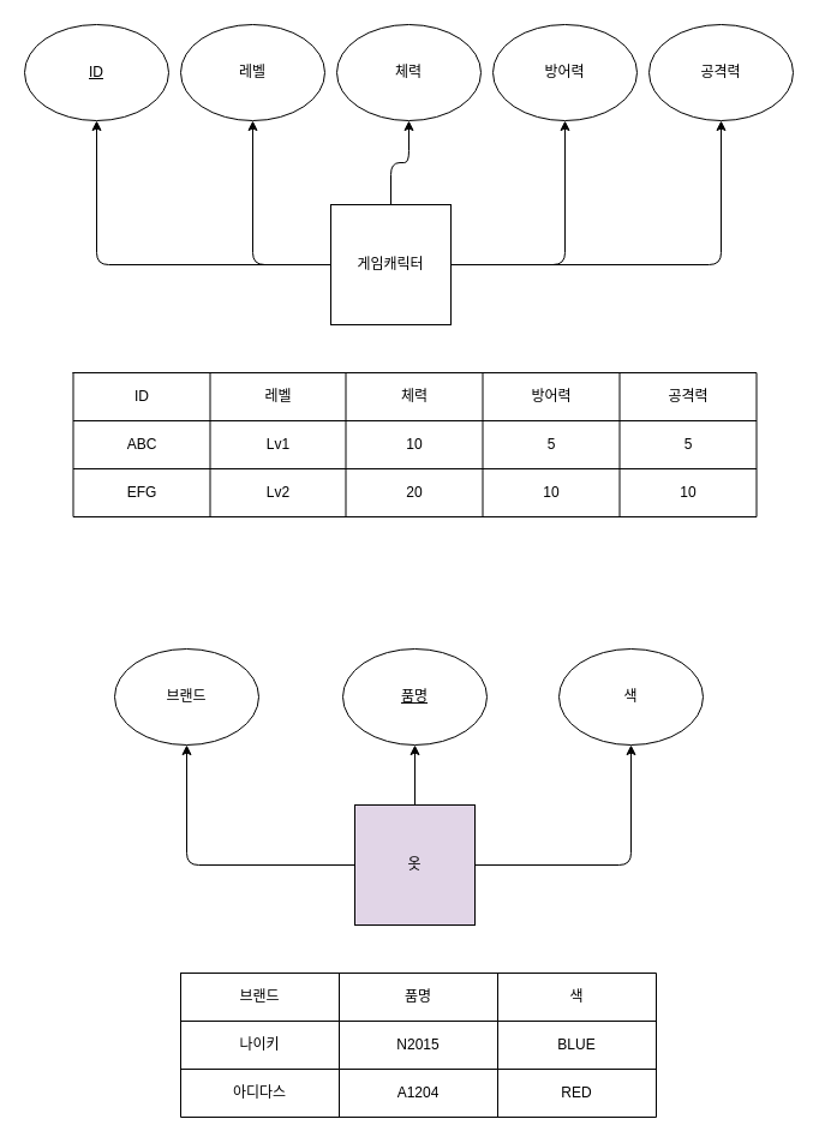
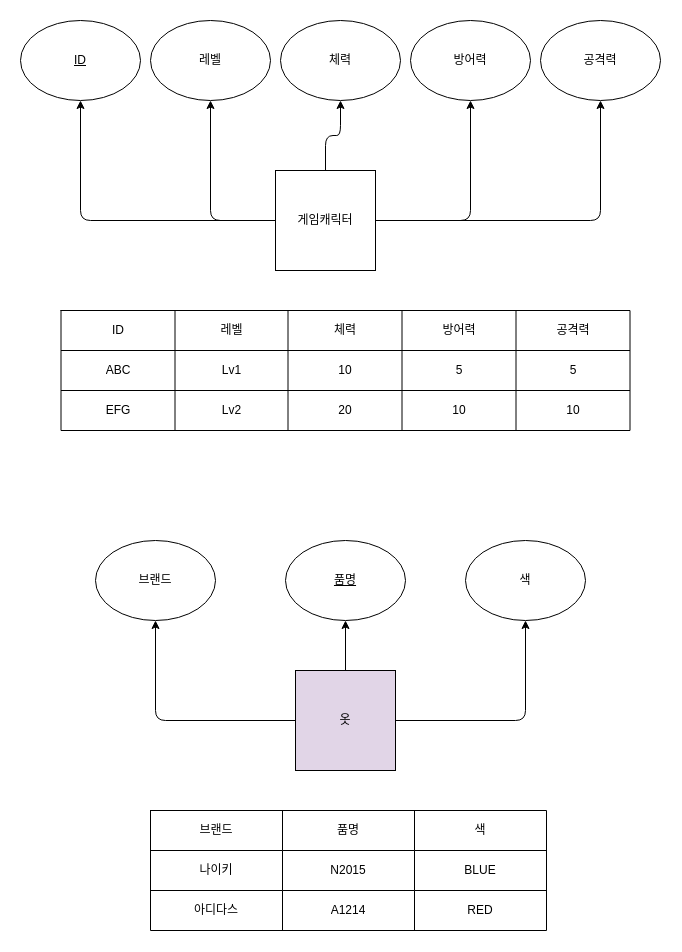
  <mxCell id="0" />
  <mxCell id="1" parent="0" />
  <mxCell id="2" style="edgeStyle=orthogonalEdgeStyle;rounded=1;sketch=0;orthogonalLoop=1;jettySize=auto;html=1;entryX=0.5;entryY=1;entryDx=0;entryDy=0;" parent="1" source="7" target="8" edge="1"><mxGeometry relative="1" as="geometry" /></mxCell>
  <mxCell id="3" style="edgeStyle=orthogonalEdgeStyle;rounded=1;sketch=0;orthogonalLoop=1;jettySize=auto;html=1;entryX=0.5;entryY=1;entryDx=0;entryDy=0;" parent="1" source="7" target="10" edge="1"><mxGeometry relative="1" as="geometry" /></mxCell>
  <mxCell id="4" style="edgeStyle=orthogonalEdgeStyle;rounded=1;sketch=0;orthogonalLoop=1;jettySize=auto;html=1;entryX=0.5;entryY=1;entryDx=0;entryDy=0;" parent="1" source="7" target="11" edge="1"><mxGeometry relative="1" as="geometry" /></mxCell>
  <mxCell id="5" style="edgeStyle=orthogonalEdgeStyle;rounded=1;sketch=0;orthogonalLoop=1;jettySize=auto;html=1;" parent="1" source="7" target="9" edge="1"><mxGeometry relative="1" as="geometry" /></mxCell>
  <mxCell id="6" style="edgeStyle=orthogonalEdgeStyle;rounded=1;sketch=0;orthogonalLoop=1;jettySize=auto;html=1;entryX=0.5;entryY=1;entryDx=0;entryDy=0;" parent="1" source="7" target="12" edge="1"><mxGeometry relative="1" as="geometry" /></mxCell>
  <mxCell id="7" value="게임캐릭터" style="whiteSpace=wrap;html=1;aspect=fixed;" parent="1" vertex="1"><mxGeometry x="275" y="170" width="100" height="100" as="geometry" /></mxCell>
  <mxCell id="8" value="레벨" style="ellipse;whiteSpace=wrap;html=1;rounded=0;sketch=0;" parent="1" vertex="1"><mxGeometry x="150" y="20" width="120" height="80" as="geometry" /></mxCell>
  <mxCell id="9" value="방어력" style="ellipse;whiteSpace=wrap;html=1;rounded=0;sketch=0;" parent="1" vertex="1"><mxGeometry x="410" y="20" width="120" height="80" as="geometry" /></mxCell>
  <mxCell id="10" value="체력" style="ellipse;whiteSpace=wrap;html=1;rounded=0;sketch=0;" parent="1" vertex="1"><mxGeometry x="280" y="20" width="120" height="80" as="geometry" /></mxCell>
  <mxCell id="11" value="ID" style="ellipse;whiteSpace=wrap;html=1;rounded=0;sketch=0;fontStyle=4" parent="1" vertex="1"><mxGeometry x="20" y="20" width="120" height="80" as="geometry" /></mxCell>
  <mxCell id="12" value="공격력" style="ellipse;whiteSpace=wrap;html=1;rounded=0;sketch=0;" parent="1" vertex="1"><mxGeometry x="540" y="20" width="120" height="80" as="geometry" /></mxCell>
  <mxCell id="13" style="edgeStyle=orthogonalEdgeStyle;rounded=1;sketch=0;orthogonalLoop=1;jettySize=auto;html=1;entryX=0.5;entryY=1;entryDx=0;entryDy=0;" parent="1" source="16" target="17" edge="1"><mxGeometry relative="1" as="geometry" /></mxCell>
  <mxCell id="14" style="edgeStyle=orthogonalEdgeStyle;rounded=1;sketch=0;orthogonalLoop=1;jettySize=auto;html=1;entryX=0.5;entryY=1;entryDx=0;entryDy=0;" parent="1" source="16" target="18" edge="1"><mxGeometry relative="1" as="geometry" /></mxCell>
  <mxCell id="15" style="edgeStyle=orthogonalEdgeStyle;rounded=1;sketch=0;orthogonalLoop=1;jettySize=auto;html=1;entryX=0.5;entryY=1;entryDx=0;entryDy=0;" parent="1" source="16" target="19" edge="1"><mxGeometry relative="1" as="geometry" /></mxCell>
  <mxCell id="16" value="옷" style="whiteSpace=wrap;html=1;aspect=fixed;rounded=0;sketch=0;fillColor=#e1d5e7;" parent="1" vertex="1"><mxGeometry x="295" y="670" width="100" height="100" as="geometry" /></mxCell>
  <mxCell id="17" value="브랜드" style="ellipse;whiteSpace=wrap;html=1;rounded=0;sketch=0;" parent="1" vertex="1"><mxGeometry x="95" y="540" width="120" height="80" as="geometry" /></mxCell>
  <mxCell id="18" value="품명" style="ellipse;whiteSpace=wrap;html=1;rounded=0;sketch=0;fontStyle=4" parent="1" vertex="1"><mxGeometry x="285" y="540" width="120" height="80" as="geometry" /></mxCell>
  <mxCell id="19" value="색" style="ellipse;whiteSpace=wrap;html=1;rounded=0;sketch=0;" parent="1" vertex="1"><mxGeometry x="465" y="540" width="120" height="80" as="geometry" /></mxCell>
  <mxCell id="20" value="" style="shape=table;html=1;whiteSpace=wrap;startSize=0;container=1;collapsible=0;childLayout=tableLayout;" parent="1" vertex="1"><mxGeometry x="60.5" y="310" width="569" height="120" as="geometry" /></mxCell>
  <mxCell id="21" value="" style="shape=partialRectangle;html=1;whiteSpace=wrap;collapsible=0;dropTarget=0;pointerEvents=0;fillColor=none;top=0;left=0;bottom=0;right=0;points=[[0,0.5],[1,0.5]];portConstraint=eastwest;" parent="20" vertex="1"><mxGeometry width="569" height="40" as="geometry" /></mxCell>
  <mxCell id="22" value="ID" style="shape=partialRectangle;html=1;whiteSpace=wrap;connectable=0;fillColor=none;top=0;left=0;bottom=0;right=0;overflow=hidden;pointerEvents=1;" parent="21" vertex="1"><mxGeometry width="114" height="40" as="geometry"><mxRectangle width="114" height="40" as="alternateBounds" /></mxGeometry></mxCell>
  <mxCell id="23" value="레벨" style="shape=partialRectangle;html=1;whiteSpace=wrap;connectable=0;fillColor=none;top=0;left=0;bottom=0;right=0;overflow=hidden;pointerEvents=1;" parent="21" vertex="1"><mxGeometry x="114" width="113" height="40" as="geometry"><mxRectangle width="113" height="40" as="alternateBounds" /></mxGeometry></mxCell>
  <mxCell id="24" value="체력" style="shape=partialRectangle;html=1;whiteSpace=wrap;connectable=0;fillColor=none;top=0;left=0;bottom=0;right=0;overflow=hidden;pointerEvents=1;" parent="21" vertex="1"><mxGeometry x="227" width="114" height="40" as="geometry"><mxRectangle width="114" height="40" as="alternateBounds" /></mxGeometry></mxCell>
  <mxCell id="25" value="방어력" style="shape=partialRectangle;html=1;whiteSpace=wrap;connectable=0;fillColor=none;top=0;left=0;bottom=0;right=0;overflow=hidden;pointerEvents=1;" parent="21" vertex="1"><mxGeometry x="341" width="114" height="40" as="geometry"><mxRectangle width="114" height="40" as="alternateBounds" /></mxGeometry></mxCell>
  <mxCell id="26" value="공격력" style="shape=partialRectangle;html=1;whiteSpace=wrap;connectable=0;fillColor=none;top=0;left=0;bottom=0;right=0;overflow=hidden;pointerEvents=1;" parent="21" vertex="1"><mxGeometry x="455" width="114" height="40" as="geometry"><mxRectangle width="114" height="40" as="alternateBounds" /></mxGeometry></mxCell>
  <mxCell id="27" value="" style="shape=partialRectangle;html=1;whiteSpace=wrap;collapsible=0;dropTarget=0;pointerEvents=0;fillColor=none;top=0;left=0;bottom=0;right=0;points=[[0,0.5],[1,0.5]];portConstraint=eastwest;" parent="20" vertex="1"><mxGeometry y="40" width="569" height="40" as="geometry" /></mxCell>
  <mxCell id="28" value="ABC" style="shape=partialRectangle;html=1;whiteSpace=wrap;connectable=0;fillColor=none;top=0;left=0;bottom=0;right=0;overflow=hidden;pointerEvents=1;" parent="27" vertex="1"><mxGeometry width="114" height="40" as="geometry"><mxRectangle width="114" height="40" as="alternateBounds" /></mxGeometry></mxCell>
  <mxCell id="29" value="Lv1" style="shape=partialRectangle;html=1;whiteSpace=wrap;connectable=0;fillColor=none;top=0;left=0;bottom=0;right=0;overflow=hidden;pointerEvents=1;" parent="27" vertex="1"><mxGeometry x="114" width="113" height="40" as="geometry"><mxRectangle width="113" height="40" as="alternateBounds" /></mxGeometry></mxCell>
  <mxCell id="30" value="10" style="shape=partialRectangle;html=1;whiteSpace=wrap;connectable=0;fillColor=none;top=0;left=0;bottom=0;right=0;overflow=hidden;pointerEvents=1;" parent="27" vertex="1"><mxGeometry x="227" width="114" height="40" as="geometry"><mxRectangle width="114" height="40" as="alternateBounds" /></mxGeometry></mxCell>
  <mxCell id="31" value="5" style="shape=partialRectangle;html=1;whiteSpace=wrap;connectable=0;fillColor=none;top=0;left=0;bottom=0;right=0;overflow=hidden;pointerEvents=1;" parent="27" vertex="1"><mxGeometry x="341" width="114" height="40" as="geometry"><mxRectangle width="114" height="40" as="alternateBounds" /></mxGeometry></mxCell>
  <mxCell id="32" value="5" style="shape=partialRectangle;html=1;whiteSpace=wrap;connectable=0;fillColor=none;top=0;left=0;bottom=0;right=0;overflow=hidden;pointerEvents=1;" parent="27" vertex="1"><mxGeometry x="455" width="114" height="40" as="geometry"><mxRectangle width="114" height="40" as="alternateBounds" /></mxGeometry></mxCell>
  <mxCell id="33" value="" style="shape=partialRectangle;html=1;whiteSpace=wrap;collapsible=0;dropTarget=0;pointerEvents=0;fillColor=none;top=0;left=0;bottom=0;right=0;points=[[0,0.5],[1,0.5]];portConstraint=eastwest;" parent="20" vertex="1"><mxGeometry y="80" width="569" height="40" as="geometry" /></mxCell>
  <mxCell id="34" value="&lt;span&gt;EFG&lt;/span&gt;" style="shape=partialRectangle;html=1;whiteSpace=wrap;connectable=0;fillColor=none;top=0;left=0;bottom=0;right=0;overflow=hidden;pointerEvents=1;" parent="33" vertex="1"><mxGeometry width="114" height="40" as="geometry"><mxRectangle width="114" height="40" as="alternateBounds" /></mxGeometry></mxCell>
  <mxCell id="35" value="Lv2" style="shape=partialRectangle;html=1;whiteSpace=wrap;connectable=0;fillColor=none;top=0;left=0;bottom=0;right=0;overflow=hidden;pointerEvents=1;" parent="33" vertex="1"><mxGeometry x="114" width="113" height="40" as="geometry"><mxRectangle width="113" height="40" as="alternateBounds" /></mxGeometry></mxCell>
  <mxCell id="36" value="20" style="shape=partialRectangle;html=1;whiteSpace=wrap;connectable=0;fillColor=none;top=0;left=0;bottom=0;right=0;overflow=hidden;pointerEvents=1;" parent="33" vertex="1"><mxGeometry x="227" width="114" height="40" as="geometry"><mxRectangle width="114" height="40" as="alternateBounds" /></mxGeometry></mxCell>
  <mxCell id="37" value="10" style="shape=partialRectangle;html=1;whiteSpace=wrap;connectable=0;fillColor=none;top=0;left=0;bottom=0;right=0;overflow=hidden;pointerEvents=1;" parent="33" vertex="1"><mxGeometry x="341" width="114" height="40" as="geometry"><mxRectangle width="114" height="40" as="alternateBounds" /></mxGeometry></mxCell>
  <mxCell id="38" value="10" style="shape=partialRectangle;html=1;whiteSpace=wrap;connectable=0;fillColor=none;top=0;left=0;bottom=0;right=0;overflow=hidden;pointerEvents=1;" parent="33" vertex="1"><mxGeometry x="455" width="114" height="40" as="geometry"><mxRectangle width="114" height="40" as="alternateBounds" /></mxGeometry></mxCell>
  <mxCell id="39" value="" style="shape=table;html=1;whiteSpace=wrap;startSize=0;container=1;collapsible=0;childLayout=tableLayout;" parent="1" vertex="1"><mxGeometry x="150" y="810" width="396" height="120" as="geometry" /></mxCell>
  <mxCell id="40" value="" style="shape=partialRectangle;html=1;whiteSpace=wrap;collapsible=0;dropTarget=0;pointerEvents=0;fillColor=none;top=0;left=0;bottom=0;right=0;points=[[0,0.5],[1,0.5]];portConstraint=eastwest;" parent="39" vertex="1"><mxGeometry width="396" height="40" as="geometry" /></mxCell>
  <mxCell id="41" value="브랜드" style="shape=partialRectangle;html=1;whiteSpace=wrap;connectable=0;fillColor=none;top=0;left=0;bottom=0;right=0;overflow=hidden;pointerEvents=1;" parent="40" vertex="1"><mxGeometry width="132" height="40" as="geometry"><mxRectangle width="132" height="40" as="alternateBounds" /></mxGeometry></mxCell>
  <mxCell id="42" value="품명" style="shape=partialRectangle;html=1;whiteSpace=wrap;connectable=0;fillColor=none;top=0;left=0;bottom=0;right=0;overflow=hidden;pointerEvents=1;" parent="40" vertex="1"><mxGeometry x="132" width="132" height="40" as="geometry"><mxRectangle width="132" height="40" as="alternateBounds" /></mxGeometry></mxCell>
  <mxCell id="43" value="색" style="shape=partialRectangle;html=1;whiteSpace=wrap;connectable=0;fillColor=none;top=0;left=0;bottom=0;right=0;overflow=hidden;pointerEvents=1;" parent="40" vertex="1"><mxGeometry x="264" width="132" height="40" as="geometry"><mxRectangle width="132" height="40" as="alternateBounds" /></mxGeometry></mxCell>
  <mxCell id="44" value="" style="shape=partialRectangle;html=1;whiteSpace=wrap;collapsible=0;dropTarget=0;pointerEvents=0;fillColor=none;top=0;left=0;bottom=0;right=0;points=[[0,0.5],[1,0.5]];portConstraint=eastwest;" parent="39" vertex="1"><mxGeometry y="40" width="396" height="40" as="geometry" /></mxCell>
  <mxCell id="45" value="나이키" style="shape=partialRectangle;html=1;whiteSpace=wrap;connectable=0;fillColor=none;top=0;left=0;bottom=0;right=0;overflow=hidden;pointerEvents=1;" parent="44" vertex="1"><mxGeometry width="132" height="40" as="geometry"><mxRectangle width="132" height="40" as="alternateBounds" /></mxGeometry></mxCell>
  <mxCell id="46" value="N2015" style="shape=partialRectangle;html=1;whiteSpace=wrap;connectable=0;fillColor=none;top=0;left=0;bottom=0;right=0;overflow=hidden;pointerEvents=1;" parent="44" vertex="1"><mxGeometry x="132" width="132" height="40" as="geometry"><mxRectangle width="132" height="40" as="alternateBounds" /></mxGeometry></mxCell>
  <mxCell id="47" value="BLUE" style="shape=partialRectangle;html=1;whiteSpace=wrap;connectable=0;fillColor=none;top=0;left=0;bottom=0;right=0;overflow=hidden;pointerEvents=1;" parent="44" vertex="1"><mxGeometry x="264" width="132" height="40" as="geometry"><mxRectangle width="132" height="40" as="alternateBounds" /></mxGeometry></mxCell>
  <mxCell id="48" value="" style="shape=partialRectangle;html=1;whiteSpace=wrap;collapsible=0;dropTarget=0;pointerEvents=0;fillColor=none;top=0;left=0;bottom=0;right=0;points=[[0,0.5],[1,0.5]];portConstraint=eastwest;" parent="39" vertex="1"><mxGeometry y="80" width="396" height="40" as="geometry" /></mxCell>
  <mxCell id="49" value="아디다스" style="shape=partialRectangle;html=1;whiteSpace=wrap;connectable=0;fillColor=none;top=0;left=0;bottom=0;right=0;overflow=hidden;pointerEvents=1;" parent="48" vertex="1"><mxGeometry width="132" height="40" as="geometry"><mxRectangle width="132" height="40" as="alternateBounds" /></mxGeometry></mxCell>
- <mxCell id="50" value="A1204" style="shape=partialRectangle;html=1;whiteSpace=wrap;connectable=0;fillColor=none;top=0;left=0;bottom=0;right=0;overflow=hidden;pointerEvents=1;" parent="48" vertex="1"><mxGeometry x="132" width="132" height="40" as="geometry"><mxRectangle width="132" height="40" as="alternateBounds" /></mxGeometry></mxCell>
+ <mxCell id="50" value="A1214" style="shape=partialRectangle;html=1;whiteSpace=wrap;connectable=0;fillColor=none;top=0;left=0;bottom=0;right=0;overflow=hidden;pointerEvents=1;" parent="48" vertex="1"><mxGeometry x="132" width="132" height="40" as="geometry"><mxRectangle width="132" height="40" as="alternateBounds" /></mxGeometry></mxCell>
  <mxCell id="51" value="RED" style="shape=partialRectangle;html=1;whiteSpace=wrap;connectable=0;fillColor=none;top=0;left=0;bottom=0;right=0;overflow=hidden;pointerEvents=1;" parent="48" vertex="1"><mxGeometry x="264" width="132" height="40" as="geometry"><mxRectangle width="132" height="40" as="alternateBounds" /></mxGeometry></mxCell>
